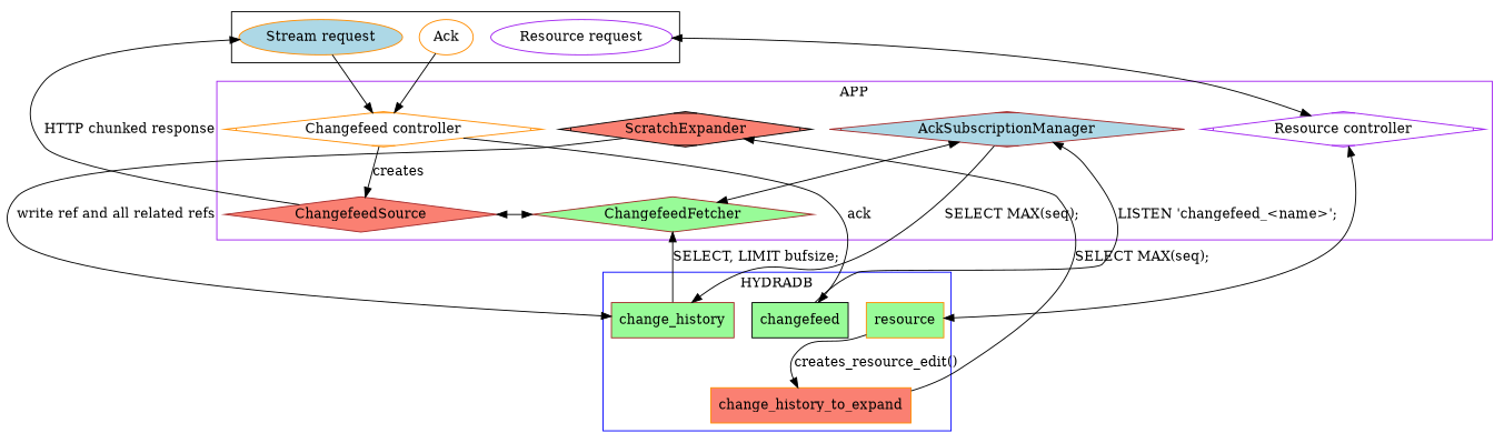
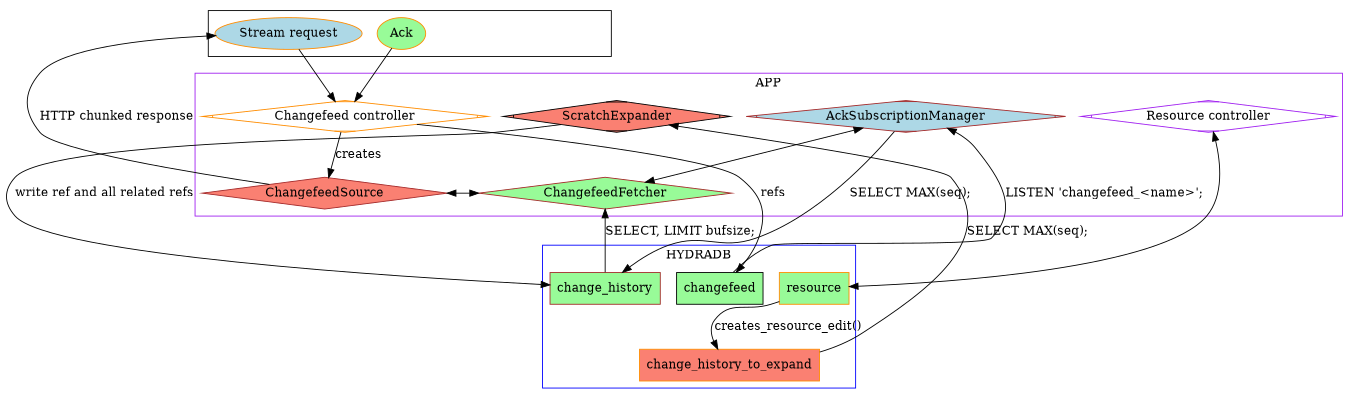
  digraph {
    node [color=darkorange fillcolor=palegreen shape=Mdiamond style=filled]
    ChangefeedSource [color=brown fillcolor=salmon shape=diamond]
    ChangefeedFetcher [color=brown shape=diamond]
    "Resource controller" [color=purple fillcolor=white]
    "Changefeed controller" [fillcolor=white]
    AckSubscriptionManager [color=brown fillcolor=lightblue]
    ScratchExpander [color=black fillcolor=salmon]
-   "Resource request" [color=purple fillcolor=white shape=""]
    "Stream request" [fillcolor=lightblue shape=""]
-   Ack [fillcolor=white shape=""]
+   Ack [shape=""]
    resource [shape=box]
    change_history_to_expand [fillcolor=salmon shape=box]
    change_history [color=brown shape=box]
    changefeed [color=black shape=box]
    subgraph cluster_1 {
      color=purple
      label=APP
      "Resource controller"
      "Changefeed controller"
      AckSubscriptionManager
      ScratchExpander
      subgraph sub_2 {
        color=purple
        label=APP
        rank=same
        ChangefeedSource
        ChangefeedFetcher
      }
    }
    subgraph cluster_3 {
      rank=source
-     "Resource request"
      "Stream request"
      Ack
    }
    subgraph cluster_4 {
      color=blue
      label=HYDRADB
      rank=sink
      resource
      change_history_to_expand
      change_history
      changefeed
    }
    ChangefeedSource -> ChangefeedFetcher [dir=both]
    ChangefeedSource -> "Stream request" [label="HTTP chunked response"]
    ChangefeedFetcher -> change_history [arrowhead=none dir=both label="SELECT, LIMIT bufsize;" weight=10]
    "Resource controller" -> resource [dir=both]
    "Changefeed controller" -> ChangefeedSource [label=creates]
-   "Changefeed controller" -> changefeed [label=ack]
+   "Changefeed controller" -> changefeed [label=refs]
    AckSubscriptionManager -> ChangefeedFetcher [dir=both]
    AckSubscriptionManager -> change_history [label="SELECT MAX(seq);"]
    AckSubscriptionManager -> changefeed [arrowhead=none dir=both label="LISTEN 'changefeed_<name>';" weight=10]
    ScratchExpander -> change_history_to_expand [arrowhead=none dir=both label="SELECT MAX(seq);"]
    ScratchExpander -> change_history [label="write ref and all related refs"]
-   "Resource request" -> "Resource controller" [dir=both]
    "Stream request" -> "Changefeed controller"
    Ack -> "Changefeed controller"
    resource -> change_history_to_expand [label="creates_resource_edit()"]
  }
